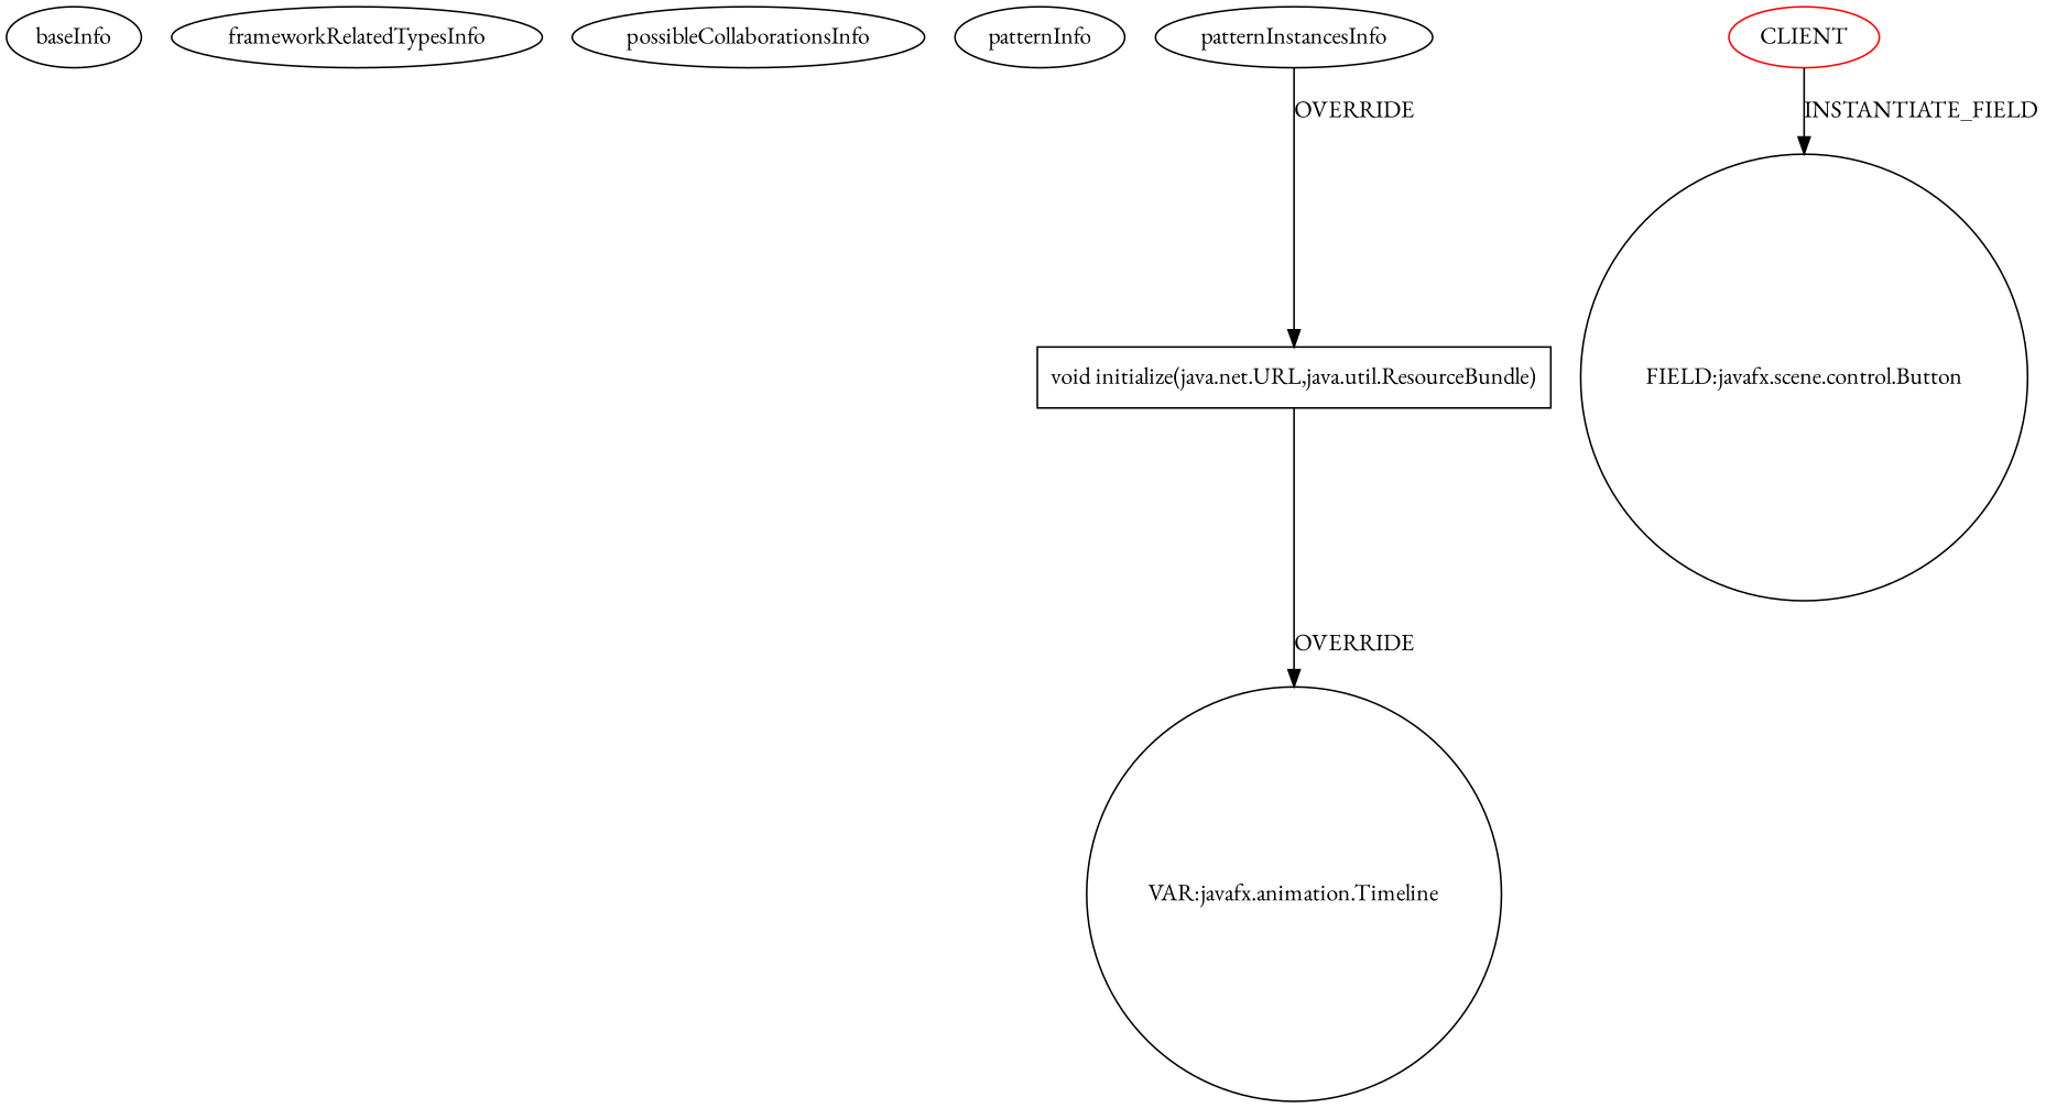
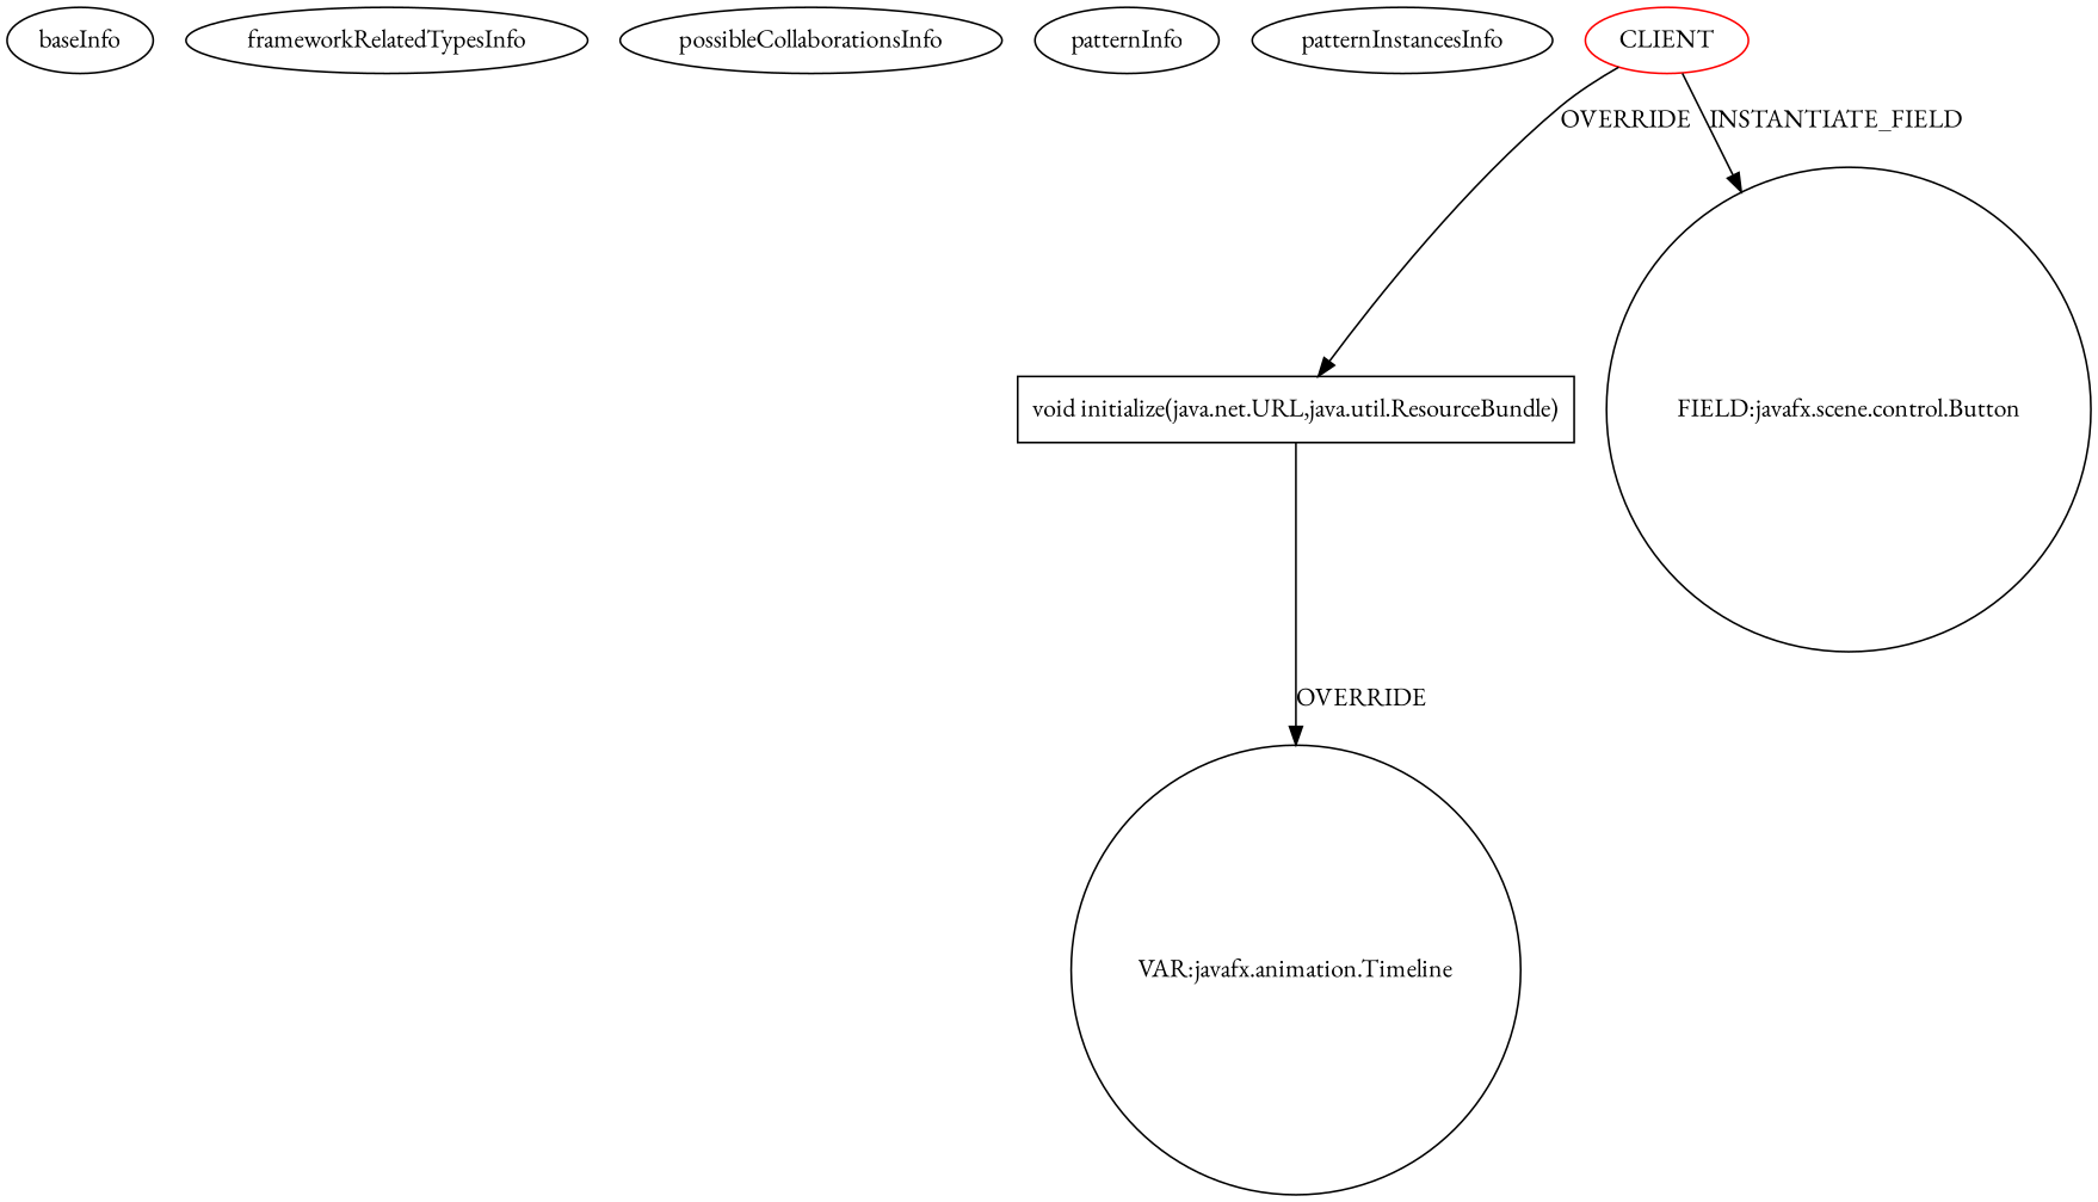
  digraph {
    fontname="EB Garamond"
    node [fontname="EB Garamond"]
    edge [fontname="EB Garamond"]
    baseInfo [category=pattern graphId=315 isAnonymous=false possibleRelation=false]
    frameworkRelatedTypesInfo
    possibleCollaborationsInfo
    patternInfo [frequency=2.0 patternRootClient=0]
    patternInstancesInfo [0="geyrix57-Proyecto_1_Bases~/geyrix57-Proyecto_1_Bases/Proyecto_1_Bases-master/src/Control/ControlLog.java~ControlLog~2710" 1="bjornbil-reservatie~/bjornbil-reservatie/reservatie-master/ReservatieKommaFinal/src/be/khleuven/bjornbillen/controller/MainController.java~MainController~2178"]
    n6 [isFrameworkType=false label="void initialize(java.net.URL,java.util.ResourceBundle)" shape=box vertexType=OVERRIDING_METHOD_DECLARATION]
    n7 [isFrameworkType=false label="VAR:javafx.animation.Timeline" shape=circle vertexType=VARIABLE_EXPRESION]
    n8 [color=red isFrameworkType=false label=CLIENT vertexType=ROOT_CLIENT_CLASS_DECLARATION]
    n9 [isFrameworkType=false label="FIELD:javafx.scene.control.Button" shape=circle vertexType=FIELD_DECLARATION]
    n6 -> n7 [label=OVERRIDE]
-   patternInstancesInfo -> n6 [label=OVERRIDE]
+   n8 -> n6 [label=OVERRIDE]
    n8 -> n9 [label=INSTANTIATE_FIELD]
  }
